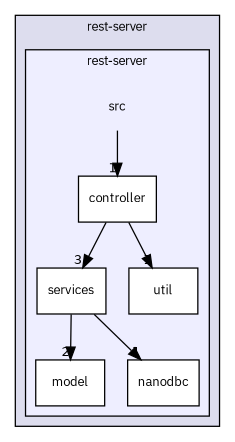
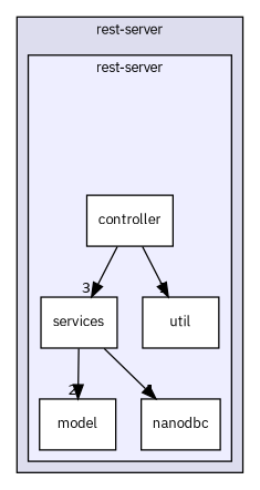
  digraph {
    compound=true
    fontname="IBM Plex Sans"
    node [fontname="IBM Plex Sans" fontsize=10 shape=box color=black fillcolor=white style=filled]
    edge [headlabel=1 labeldistance=1.5 labelfontname=Helvetica labelfontsize=10 fontname="IBM Plex Sans"]
-   n1 [label=src shape=plaintext color="" fillcolor="" style=""]
    n2 [label=controller]
    n3 [label=model]
    n4 [label=nanodbc]
    n5 [label=services]
    n6 [label=util]
    subgraph cluster_1 {
      bgcolor="#ddddee"
      fontsize=10
      label="rest-server"
      pencolor=black
      subgraph cluster_2 {
        bgcolor="#eeeeff"
        fontsize=10
        pencolor=black
-       n1
        n2
        n3
        n4
        n5
        n6
      }
    }
-   n1 -> n2
    n2 -> n5 [headlabel=3]
    n2 -> n6
    n5 -> n3 [headlabel=2]
    n5 -> n4
  }
